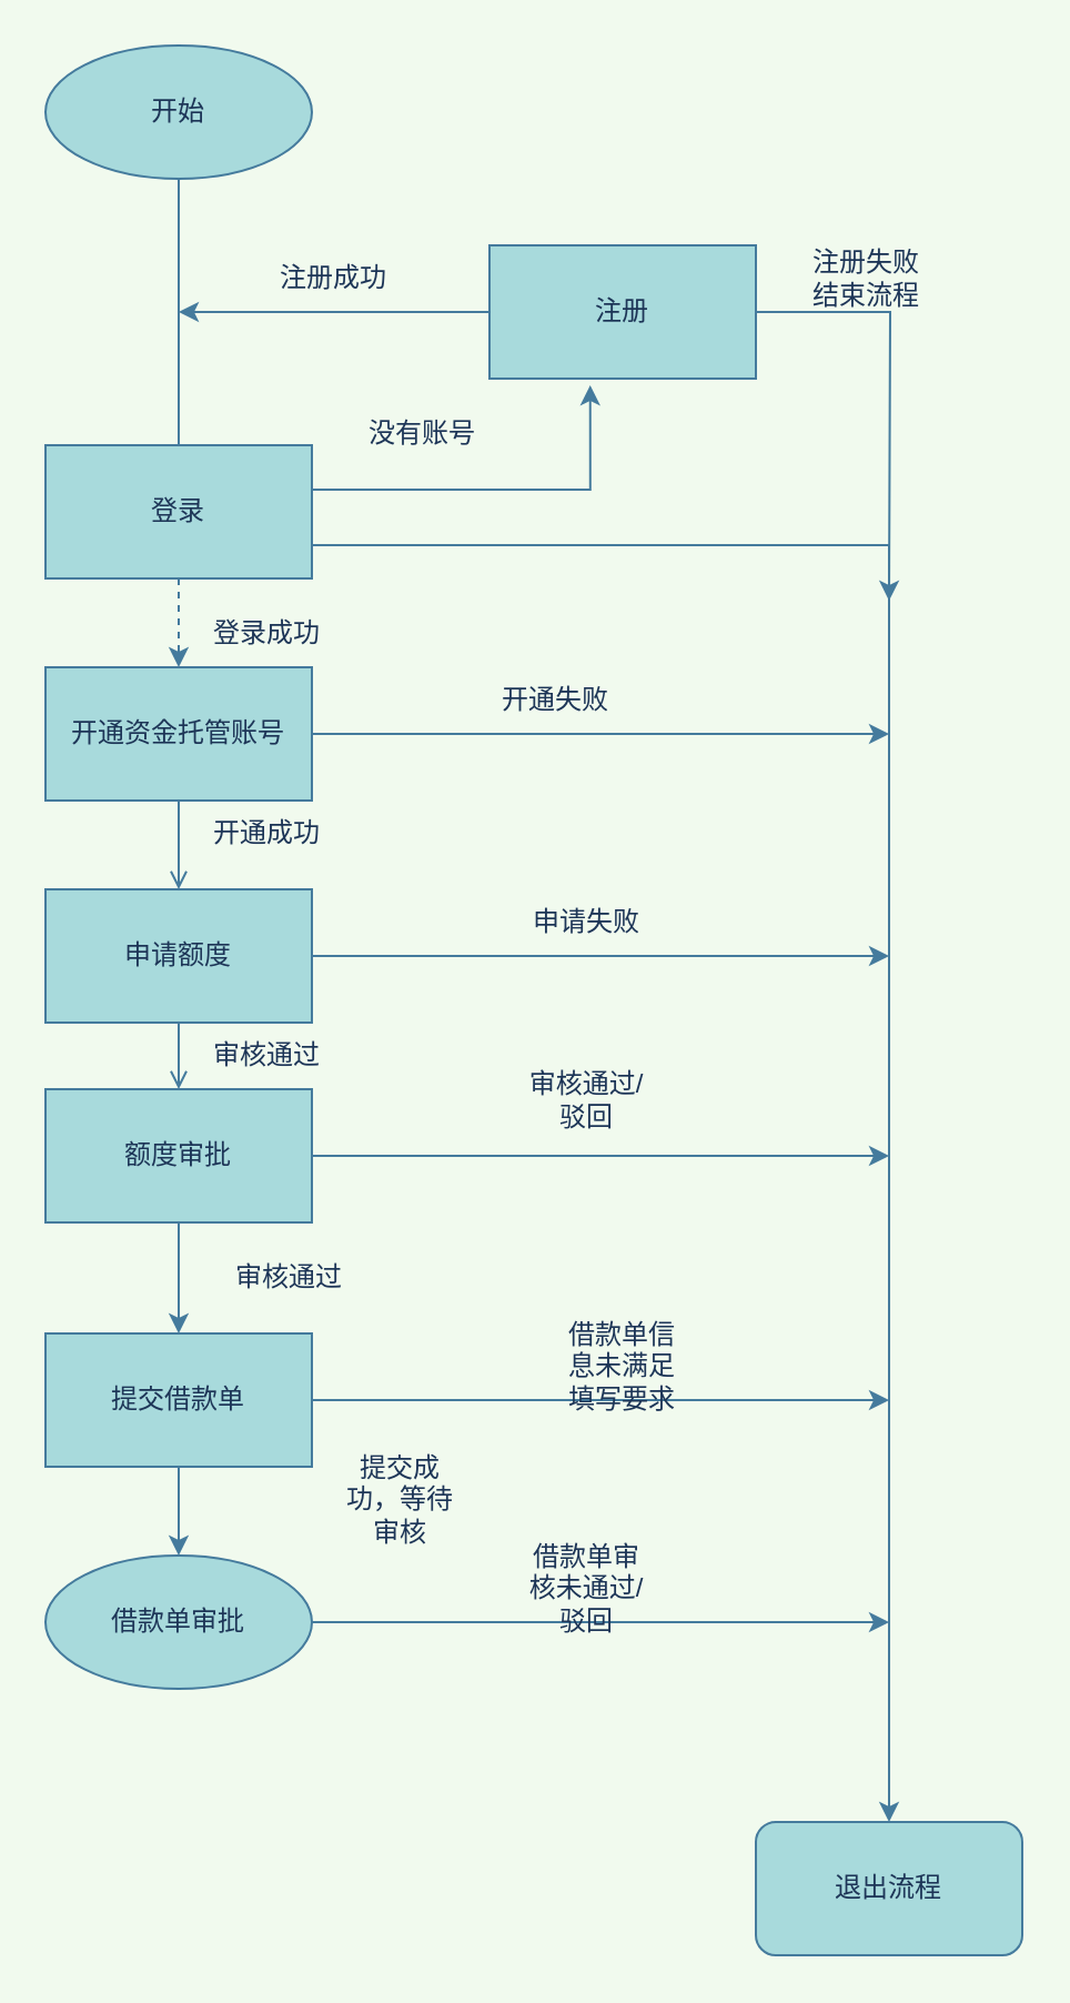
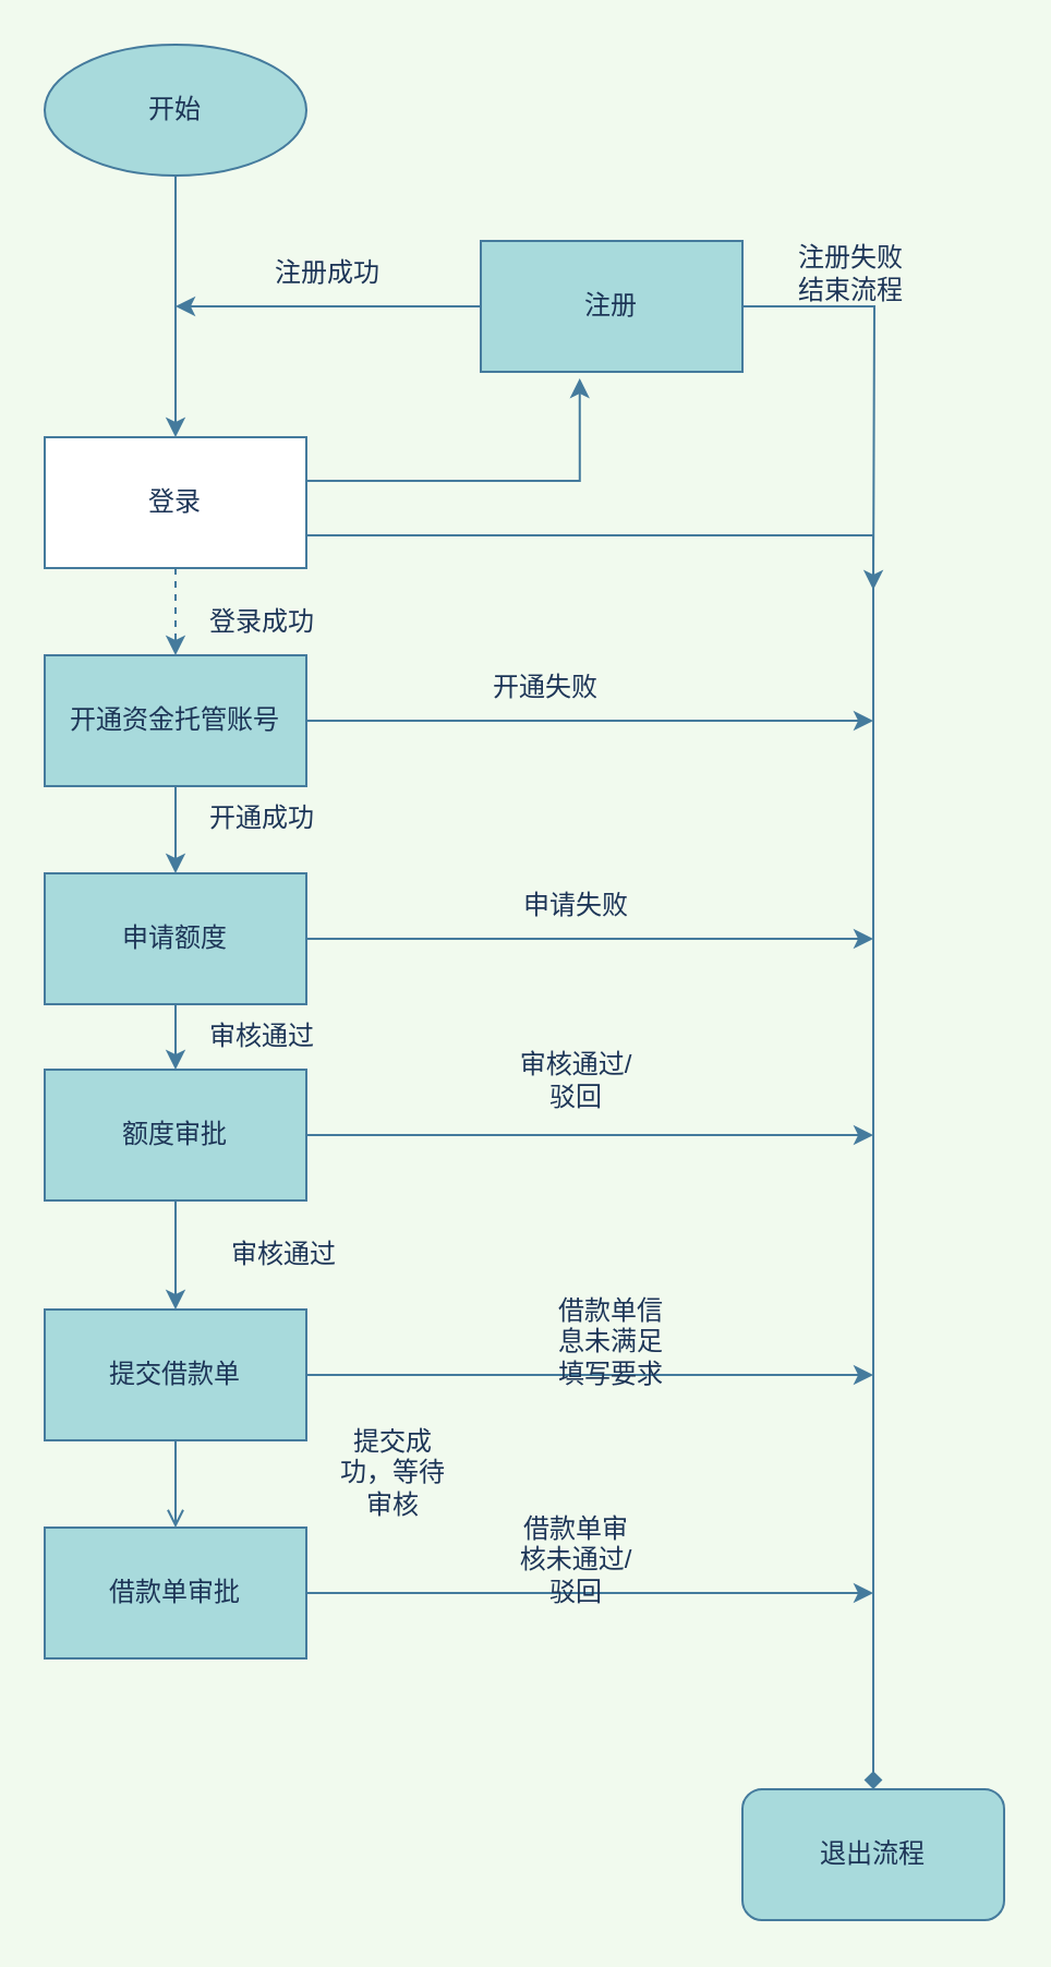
  <mxCell id="0" />
  <mxCell id="1" parent="0" />
- <mxCell id="2" style="edgeStyle=orthogonalEdgeStyle;rounded=0;orthogonalLoop=1;jettySize=auto;html=1;exitX=0.5;exitY=1;exitDx=0;exitDy=0;strokeColor=#457B9D;fontColor=#1D3557;fillColor=#A8DADC;endArrow=none;" edge="1" parent="1" source="3" target="7"><mxGeometry relative="1" as="geometry" /></mxCell>
+ <mxCell id="2" style="edgeStyle=orthogonalEdgeStyle;rounded=0;orthogonalLoop=1;jettySize=auto;html=1;exitX=0.5;exitY=1;exitDx=0;exitDy=0;strokeColor=#457B9D;fontColor=#1D3557;fillColor=#A8DADC;" edge="1" parent="1" source="3" target="7"><mxGeometry relative="1" as="geometry" /></mxCell>
  <mxCell id="3" value="开始" style="ellipse;whiteSpace=wrap;html=1;fillColor=#A8DADC;strokeColor=#457B9D;fontColor=#1D3557;" vertex="1" parent="1"><mxGeometry x="20" y="20" width="120" height="60" as="geometry" /></mxCell>
  <mxCell id="4" style="edgeStyle=orthogonalEdgeStyle;rounded=0;orthogonalLoop=1;jettySize=auto;html=1;exitX=0.5;exitY=1;exitDx=0;exitDy=0;entryX=0.5;entryY=0;entryDx=0;entryDy=0;strokeColor=#457B9D;fontColor=#1D3557;fillColor=#A8DADC;dashed=1;" edge="1" parent="1" source="7" target="10"><mxGeometry relative="1" as="geometry" /></mxCell>
  <mxCell id="5" style="edgeStyle=orthogonalEdgeStyle;rounded=0;orthogonalLoop=1;jettySize=auto;html=1;exitX=1;exitY=0.5;exitDx=0;exitDy=0;strokeColor=#457B9D;fontColor=#1D3557;fillColor=#A8DADC;entryX=0.378;entryY=1.05;entryDx=0;entryDy=0;entryPerimeter=0;" edge="1" parent="1" source="7" target="24"><mxGeometry relative="1" as="geometry"><mxPoint x="290" y="230" as="targetPoint" /><Array as="points"><mxPoint x="140" y="220" /><mxPoint x="265" y="220" /></Array></mxGeometry></mxCell>
- <mxCell id="6" style="edgeStyle=orthogonalEdgeStyle;rounded=0;orthogonalLoop=1;jettySize=auto;html=1;exitX=1;exitY=0.75;exitDx=0;exitDy=0;strokeColor=#457B9D;fontColor=#1D3557;fillColor=#A8DADC;" edge="1" parent="1" source="7" target="25"><mxGeometry relative="1" as="geometry"><mxPoint x="440" y="780" as="targetPoint" /></mxGeometry></mxCell>
- <mxCell id="7" value="登录" style="rounded=0;whiteSpace=wrap;html=1;fillColor=#A8DADC;strokeColor=#457B9D;fontColor=#1D3557;" vertex="1" parent="1"><mxGeometry x="20" y="200" width="120" height="60" as="geometry" /></mxCell>
+ <mxCell id="6" style="edgeStyle=orthogonalEdgeStyle;rounded=0;orthogonalLoop=1;jettySize=auto;html=1;exitX=1;exitY=0.75;exitDx=0;exitDy=0;strokeColor=#457B9D;fontColor=#1D3557;fillColor=#A8DADC;endArrow=diamond;" edge="1" parent="1" source="7" target="25"><mxGeometry relative="1" as="geometry"><mxPoint x="440" y="780" as="targetPoint" /></mxGeometry></mxCell>
+ <mxCell id="7" value="登录" style="rounded=0;whiteSpace=wrap;html=1;fillColor=#ffffff;strokeColor=#457B9D;fontColor=#1D3557;" vertex="1" parent="1"><mxGeometry x="20" y="200" width="120" height="60" as="geometry" /></mxCell>
  <mxCell id="8" style="edgeStyle=orthogonalEdgeStyle;rounded=0;orthogonalLoop=1;jettySize=auto;html=1;exitX=1;exitY=0.5;exitDx=0;exitDy=0;strokeColor=#457B9D;fontColor=#1D3557;fillColor=#A8DADC;" edge="1" parent="1" source="10"><mxGeometry relative="1" as="geometry"><mxPoint x="400" y="330" as="targetPoint" /></mxGeometry></mxCell>
- <mxCell id="9" style="edgeStyle=orthogonalEdgeStyle;rounded=0;orthogonalLoop=1;jettySize=auto;html=1;exitX=0.5;exitY=1;exitDx=0;exitDy=0;entryX=0.5;entryY=0;entryDx=0;entryDy=0;strokeColor=#457B9D;fontColor=#1D3557;fillColor=#A8DADC;endArrow=open;" edge="1" parent="1" source="10" target="13"><mxGeometry relative="1" as="geometry" /></mxCell>
+ <mxCell id="9" style="edgeStyle=orthogonalEdgeStyle;rounded=0;orthogonalLoop=1;jettySize=auto;html=1;exitX=0.5;exitY=1;exitDx=0;exitDy=0;entryX=0.5;entryY=0;entryDx=0;entryDy=0;strokeColor=#457B9D;fontColor=#1D3557;fillColor=#A8DADC;" edge="1" parent="1" source="10" target="13"><mxGeometry relative="1" as="geometry" /></mxCell>
  <mxCell id="10" value="开通资金托管账号" style="rounded=0;whiteSpace=wrap;html=1;fillColor=#A8DADC;strokeColor=#457B9D;fontColor=#1D3557;" vertex="1" parent="1"><mxGeometry x="20" y="300" width="120" height="60" as="geometry" /></mxCell>
- <mxCell id="11" style="edgeStyle=orthogonalEdgeStyle;rounded=0;orthogonalLoop=1;jettySize=auto;html=1;exitX=0.5;exitY=1;exitDx=0;exitDy=0;entryX=0.5;entryY=0;entryDx=0;entryDy=0;strokeColor=#457B9D;fontColor=#1D3557;fillColor=#A8DADC;endArrow=open;" edge="1" parent="1" source="13" target="16"><mxGeometry relative="1" as="geometry" /></mxCell>
+ <mxCell id="11" style="edgeStyle=orthogonalEdgeStyle;rounded=0;orthogonalLoop=1;jettySize=auto;html=1;exitX=0.5;exitY=1;exitDx=0;exitDy=0;entryX=0.5;entryY=0;entryDx=0;entryDy=0;strokeColor=#457B9D;fontColor=#1D3557;fillColor=#A8DADC;" edge="1" parent="1" source="13" target="16"><mxGeometry relative="1" as="geometry" /></mxCell>
  <mxCell id="12" style="edgeStyle=orthogonalEdgeStyle;rounded=0;orthogonalLoop=1;jettySize=auto;html=1;exitX=1;exitY=0.5;exitDx=0;exitDy=0;strokeColor=#457B9D;fontColor=#1D3557;fillColor=#A8DADC;" edge="1" parent="1" source="13"><mxGeometry relative="1" as="geometry"><mxPoint x="400" y="430" as="targetPoint" /></mxGeometry></mxCell>
  <mxCell id="13" value="申请额度" style="rounded=0;whiteSpace=wrap;html=1;strokeColor=#457B9D;fontColor=#1D3557;fillColor=#A8DADC;" vertex="1" parent="1"><mxGeometry x="20" y="400" width="120" height="60" as="geometry" /></mxCell>
  <mxCell id="14" style="edgeStyle=orthogonalEdgeStyle;rounded=0;orthogonalLoop=1;jettySize=auto;html=1;exitX=0.5;exitY=1;exitDx=0;exitDy=0;strokeColor=#457B9D;fontColor=#1D3557;fillColor=#A8DADC;" edge="1" parent="1" source="16" target="19"><mxGeometry relative="1" as="geometry" /></mxCell>
  <mxCell id="15" style="edgeStyle=orthogonalEdgeStyle;rounded=0;orthogonalLoop=1;jettySize=auto;html=1;exitX=1;exitY=0.5;exitDx=0;exitDy=0;strokeColor=#457B9D;fontColor=#1D3557;fillColor=#A8DADC;" edge="1" parent="1" source="16"><mxGeometry relative="1" as="geometry"><mxPoint x="400" y="520" as="targetPoint" /></mxGeometry></mxCell>
  <mxCell id="16" value="额度审批" style="rounded=0;whiteSpace=wrap;html=1;strokeColor=#457B9D;fontColor=#1D3557;fillColor=#A8DADC;" vertex="1" parent="1"><mxGeometry x="20" y="490" width="120" height="60" as="geometry" /></mxCell>
- <mxCell id="17" style="edgeStyle=orthogonalEdgeStyle;rounded=0;orthogonalLoop=1;jettySize=auto;html=1;exitX=0.5;exitY=1;exitDx=0;exitDy=0;entryX=0.5;entryY=0;entryDx=0;entryDy=0;strokeColor=#457B9D;fontColor=#1D3557;fillColor=#A8DADC;" edge="1" parent="1" source="19" target="21"><mxGeometry relative="1" as="geometry" /></mxCell>
+ <mxCell id="17" style="edgeStyle=orthogonalEdgeStyle;rounded=0;orthogonalLoop=1;jettySize=auto;html=1;exitX=0.5;exitY=1;exitDx=0;exitDy=0;entryX=0.5;entryY=0;entryDx=0;entryDy=0;strokeColor=#457B9D;fontColor=#1D3557;fillColor=#A8DADC;endArrow=open;" edge="1" parent="1" source="19" target="21"><mxGeometry relative="1" as="geometry" /></mxCell>
  <mxCell id="18" style="edgeStyle=orthogonalEdgeStyle;rounded=0;orthogonalLoop=1;jettySize=auto;html=1;exitX=1;exitY=0.5;exitDx=0;exitDy=0;strokeColor=#457B9D;fontColor=#1D3557;fillColor=#A8DADC;" edge="1" parent="1" source="19"><mxGeometry relative="1" as="geometry"><mxPoint x="400" y="630" as="targetPoint" /></mxGeometry></mxCell>
  <mxCell id="19" value="提交借款单" style="rounded=0;whiteSpace=wrap;html=1;strokeColor=#457B9D;fontColor=#1D3557;fillColor=#A8DADC;" vertex="1" parent="1"><mxGeometry x="20" y="600" width="120" height="60" as="geometry" /></mxCell>
  <mxCell id="20" style="edgeStyle=orthogonalEdgeStyle;rounded=0;orthogonalLoop=1;jettySize=auto;html=1;exitX=1;exitY=0.5;exitDx=0;exitDy=0;strokeColor=#457B9D;fontColor=#1D3557;fillColor=#A8DADC;" edge="1" parent="1" source="21"><mxGeometry relative="1" as="geometry"><mxPoint x="400" y="730" as="targetPoint" /></mxGeometry></mxCell>
- <mxCell id="21" value="借款单审批" style="ellipse;whiteSpace=wrap;html=1;strokeColor=#457B9D;fontColor=#1D3557;fillColor=#A8DADC;" vertex="1" parent="1"><mxGeometry x="20" y="700" width="120" height="60" as="geometry" /></mxCell>
+ <mxCell id="21" value="借款单审批" style="rounded=0;whiteSpace=wrap;html=1;strokeColor=#457B9D;fontColor=#1D3557;fillColor=#A8DADC;" vertex="1" parent="1"><mxGeometry x="20" y="700" width="120" height="60" as="geometry" /></mxCell>
  <mxCell id="22" style="edgeStyle=orthogonalEdgeStyle;rounded=0;orthogonalLoop=1;jettySize=auto;html=1;exitX=0;exitY=0.5;exitDx=0;exitDy=0;strokeColor=#457B9D;fontColor=#1D3557;fillColor=#A8DADC;" edge="1" parent="1" source="24"><mxGeometry relative="1" as="geometry"><mxPoint x="80" y="140" as="targetPoint" /></mxGeometry></mxCell>
  <mxCell id="23" style="edgeStyle=orthogonalEdgeStyle;rounded=0;orthogonalLoop=1;jettySize=auto;html=1;exitX=1;exitY=0.5;exitDx=0;exitDy=0;strokeColor=#457B9D;fontColor=#1D3557;fillColor=#A8DADC;" edge="1" parent="1" source="24"><mxGeometry relative="1" as="geometry"><mxPoint x="400" y="270" as="targetPoint" /></mxGeometry></mxCell>
  <mxCell id="24" value="注册" style="rounded=0;whiteSpace=wrap;html=1;strokeColor=#457B9D;fontColor=#1D3557;fillColor=#A8DADC;" vertex="1" parent="1"><mxGeometry x="220" y="110" width="120" height="60" as="geometry" /></mxCell>
  <mxCell id="25" value="退出流程" style="rounded=1;whiteSpace=wrap;html=1;strokeColor=#457B9D;fontColor=#1D3557;fillColor=#A8DADC;" vertex="1" parent="1"><mxGeometry x="340" y="820" width="120" height="60" as="geometry" /></mxCell>
  <mxCell id="26" value="登录成功" style="text;html=1;strokeColor=none;fillColor=none;align=center;verticalAlign=middle;whiteSpace=wrap;rounded=0;fontColor=#1D3557;" vertex="1" parent="1"><mxGeometry x="90" y="270" width="60" height="30" as="geometry" /></mxCell>
- <mxCell id="27" value="没有账号" style="text;html=1;strokeColor=none;fillColor=none;align=center;verticalAlign=middle;whiteSpace=wrap;rounded=0;fontColor=#1D3557;" vertex="1" parent="1"><mxGeometry x="160" y="180" width="60" height="30" as="geometry" /></mxCell>
  <mxCell id="28" value="注册成功" style="text;html=1;strokeColor=none;fillColor=none;align=center;verticalAlign=middle;whiteSpace=wrap;rounded=0;fontColor=#1D3557;" vertex="1" parent="1"><mxGeometry x="120" y="110" width="60" height="30" as="geometry" /></mxCell>
  <mxCell id="29" value="注册失败结束流程" style="text;html=1;strokeColor=none;fillColor=none;align=center;verticalAlign=middle;whiteSpace=wrap;rounded=0;fontColor=#1D3557;" vertex="1" parent="1"><mxGeometry x="360" y="110" width="60" height="30" as="geometry" /></mxCell>
  <mxCell id="30" value="开通失败" style="text;html=1;strokeColor=none;fillColor=none;align=center;verticalAlign=middle;whiteSpace=wrap;rounded=0;fontColor=#1D3557;" vertex="1" parent="1"><mxGeometry x="220" y="300" width="60" height="30" as="geometry" /></mxCell>
  <mxCell id="31" value="申请失败" style="text;html=1;strokeColor=none;fillColor=none;align=center;verticalAlign=middle;whiteSpace=wrap;rounded=0;fontColor=#1D3557;" vertex="1" parent="1"><mxGeometry x="234" y="400" width="60" height="30" as="geometry" /></mxCell>
  <mxCell id="32" value="审核通过/驳回" style="text;html=1;strokeColor=none;fillColor=none;align=center;verticalAlign=middle;whiteSpace=wrap;rounded=0;fontColor=#1D3557;" vertex="1" parent="1"><mxGeometry x="234" y="480" width="60" height="30" as="geometry" /></mxCell>
  <mxCell id="33" value="借款单信息未满足填写要求" style="text;html=1;strokeColor=none;fillColor=none;align=center;verticalAlign=middle;whiteSpace=wrap;rounded=0;fontColor=#1D3557;" vertex="1" parent="1"><mxGeometry x="250" y="600" width="60" height="30" as="geometry" /></mxCell>
  <mxCell id="34" value="审核通过" style="text;html=1;strokeColor=none;fillColor=none;align=center;verticalAlign=middle;whiteSpace=wrap;rounded=0;fontColor=#1D3557;" vertex="1" parent="1"><mxGeometry x="100" y="560" width="60" height="30" as="geometry" /></mxCell>
  <mxCell id="35" value="审核通过" style="text;html=1;strokeColor=none;fillColor=none;align=center;verticalAlign=middle;whiteSpace=wrap;rounded=0;fontColor=#1D3557;" vertex="1" parent="1"><mxGeometry x="90" y="460" width="60" height="30" as="geometry" /></mxCell>
  <mxCell id="36" value="开通成功" style="text;html=1;strokeColor=none;fillColor=none;align=center;verticalAlign=middle;whiteSpace=wrap;rounded=0;fontColor=#1D3557;" vertex="1" parent="1"><mxGeometry x="90" y="360" width="60" height="30" as="geometry" /></mxCell>
  <mxCell id="37" value="提交成功，等待审核" style="text;html=1;strokeColor=none;fillColor=none;align=center;verticalAlign=middle;whiteSpace=wrap;rounded=0;fontColor=#1D3557;" vertex="1" parent="1"><mxGeometry x="150" y="660" width="60" height="30" as="geometry" /></mxCell>
  <mxCell id="38" value="借款单审核未通过/驳回" style="text;html=1;strokeColor=none;fillColor=none;align=center;verticalAlign=middle;whiteSpace=wrap;rounded=0;fontColor=#1D3557;" vertex="1" parent="1"><mxGeometry x="234" y="700" width="60" height="30" as="geometry" /></mxCell>
